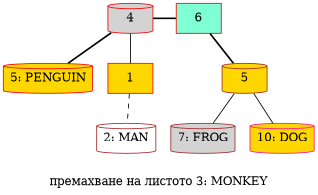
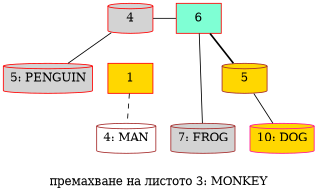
  graph {
    label="премахване на листото 3: MONKEY"
    ordering=out
    node [color=red fillcolor=lightgrey shape=cylinder style=filled]
    edge [style=solid]
    4
    6 [fillcolor=aquamarine shape=box]
-   n3 [fillcolor=gold label="5: PENGUIN"]
+   n3 [label="5: PENGUIN"]
    n4 [color=brown label="7: FROG"]
    n5 [color=brown fillcolor=gold label=5]
-   n6 [color=brown fillcolor=white label="2: MAN"]
+   n6 [color=brown fillcolor=white label="4: MAN"]
    n7 [color=deeppink fillcolor=gold label="10: DOG"]
    1 [fillcolor=gold shape=box]
    subgraph sub_1 {
      rank=min
      4
      6
    }
-   4 -- 6 [style=bold]
-   4 -- n3 [style=bold]
-   n5 -- n4
+   4 -- 6
+   4 -- n3
+   6 -- n4
    6 -- n5 [style=bold]
    n5 -- n7
-   1 -- 4
    1 -- n6 [style=dashed]
  }
